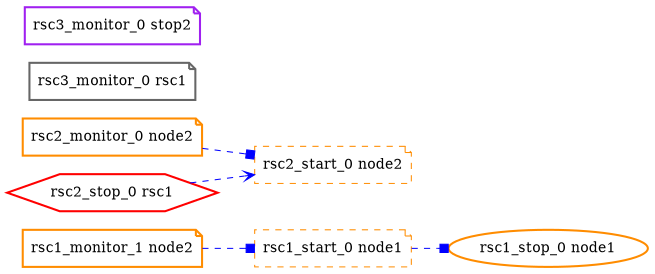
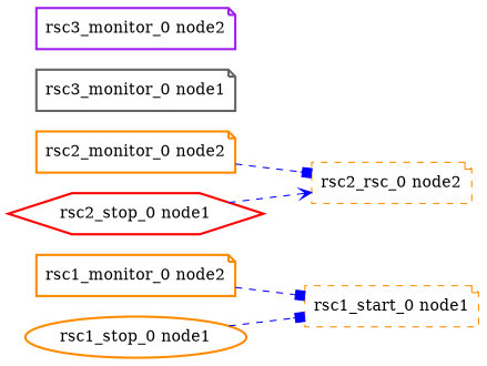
  digraph {
    rankdir=LR
    node [color=darkorange fontcolor=black shape=note style=bold]
    edge [arrowhead=box color=blue style=dashed]
    "rsc1_start_0 node1" [style=dashed]
-   "rsc1_monitor_0 node2" [label="rsc1_monitor_1 node2"]
+   "rsc1_monitor_0 node2"
    "rsc1_stop_0 node1" [shape=ellipse]
-   "rsc2_start_0 node2" [style=dashed]
+   "rsc2_start_0 node2" [style=dashed label="rsc2_rsc_0 node2"]
    "rsc2_monitor_0 node2"
-   "rsc2_stop_0 node1" [color=red shape=hexagon label="rsc2_stop_0 rsc1"]
-   "rsc3_monitor_0 node1" [color=gray40 label="rsc3_monitor_0 rsc1"]
-   "rsc3_monitor_0 node2" [color=purple label="rsc3_monitor_0 stop2"]
+   "rsc2_stop_0 node1" [color=red shape=hexagon]
+   "rsc3_monitor_0 node1" [color=gray40]
+   "rsc3_monitor_0 node2" [color=purple]
    "rsc1_monitor_0 node2" -> "rsc1_start_0 node1"
-   "rsc1_start_0 node1" -> "rsc1_stop_0 node1"
+   "rsc1_stop_0 node1" -> "rsc1_start_0 node1"
    "rsc2_monitor_0 node2" -> "rsc2_start_0 node2"
    "rsc2_stop_0 node1" -> "rsc2_start_0 node2" [arrowhead=vee]
  }
